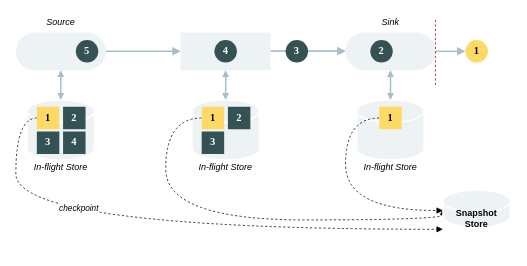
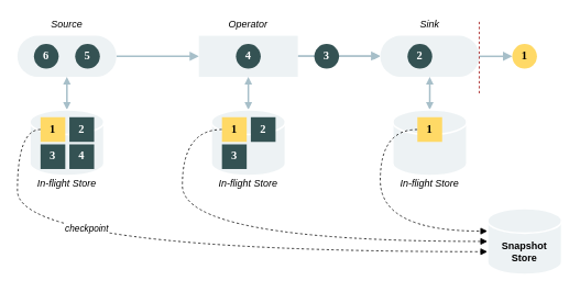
  <mxCell id="0" />
  <mxCell id="1" parent="0" />
  <mxCell id="2" style="edgeStyle=orthogonalEdgeStyle;rounded=1;orthogonalLoop=1;jettySize=auto;html=1;entryX=0;entryY=0.5;entryDx=0;entryDy=0;fontColor=#000000;endArrow=block;endFill=1;strokeColor=#A7BFC9;strokeWidth=2;" edge="1" parent="1"><mxGeometry relative="1" as="geometry"><mxPoint x="360" y="67.58" as="sourcePoint" /><mxPoint x="460" y="67.58" as="targetPoint" /></mxGeometry></mxCell>
  <mxCell id="3" style="edgeStyle=orthogonalEdgeStyle;rounded=0;orthogonalLoop=1;jettySize=auto;html=1;entryX=0;entryY=0.5;entryDx=0;entryDy=0;fontColor=#000000;endArrow=block;endFill=1;strokeColor=#A7BFC9;" edge="1" parent="1" source="12" target="10"><mxGeometry relative="1" as="geometry" /></mxCell>
  <mxCell id="4" style="edgeStyle=orthogonalEdgeStyle;rounded=1;orthogonalLoop=1;jettySize=auto;html=1;entryX=0;entryY=0.5;entryDx=0;entryDy=0;fontColor=#000000;endArrow=block;endFill=1;strokeColor=#A7BFC9;strokeWidth=2;" edge="1" parent="1" source="6" target="12"><mxGeometry relative="1" as="geometry" /></mxCell>
  <mxCell id="5" style="edgeStyle=orthogonalEdgeStyle;curved=1;orthogonalLoop=1;jettySize=auto;html=1;entryX=0.5;entryY=0;entryDx=0;entryDy=0;entryPerimeter=0;fontColor=#000000;endArrow=block;endFill=1;startSize=4;endSize=4;sourcePerimeterSpacing=0;strokeWidth=2;fillColor=#A7BFC9;startArrow=block;startFill=1;strokeColor=#A7BFC9;" edge="1" parent="1" source="6" target="13"><mxGeometry relative="1" as="geometry" /></mxCell>
  <mxCell id="6" value="" style="rounded=1;whiteSpace=wrap;html=1;arcSize=50;fillColor=#EDF2F4;strokeWidth=2;strokeColor=none;" vertex="1" parent="1"><mxGeometry x="20" y="43" width="120" height="50" as="geometry" /></mxCell>
  <mxCell id="7" value="&lt;b style=&quot;font-size: 14px&quot;&gt;1&lt;/b&gt;" style="ellipse;whiteSpace=wrap;html=1;aspect=fixed;fontSize=14;fontFamily=Tahoma;strokeWidth=2;strokeColor=none;fillColor=#FFD966;" vertex="1" parent="1"><mxGeometry x="620" y="53" width="30" height="30" as="geometry" /></mxCell>
  <mxCell id="8" style="edgeStyle=orthogonalEdgeStyle;rounded=1;orthogonalLoop=1;jettySize=auto;html=1;entryX=0;entryY=0.5;entryDx=0;entryDy=0;fontColor=#000000;endArrow=block;endFill=1;strokeColor=#A7BFC9;strokeWidth=2;" edge="1" parent="1" source="10" target="7"><mxGeometry relative="1" as="geometry" /></mxCell>
  <mxCell id="9" style="edgeStyle=orthogonalEdgeStyle;curved=1;orthogonalLoop=1;jettySize=auto;html=1;entryX=0.5;entryY=0;entryDx=0;entryDy=0;entryPerimeter=0;fontColor=#000000;startArrow=block;startFill=1;endArrow=block;endFill=1;startSize=4;endSize=4;sourcePerimeterSpacing=0;strokeColor=#A7BFC9;strokeWidth=2;fillColor=#A7BFC9;" edge="1" parent="1" source="10" target="22"><mxGeometry relative="1" as="geometry" /></mxCell>
  <mxCell id="10" value="" style="rounded=1;whiteSpace=wrap;html=1;arcSize=50;fillColor=#EDF2F4;strokeWidth=2;strokeColor=none;" vertex="1" parent="1"><mxGeometry x="460" y="43" width="120" height="50" as="geometry" /></mxCell>
  <mxCell id="11" style="edgeStyle=orthogonalEdgeStyle;curved=1;orthogonalLoop=1;jettySize=auto;html=1;entryX=0.5;entryY=0;entryDx=0;entryDy=0;entryPerimeter=0;fontColor=#000000;startArrow=block;startFill=1;endArrow=block;endFill=1;startSize=4;endSize=4;sourcePerimeterSpacing=0;strokeColor=#A7BFC9;strokeWidth=2;fillColor=#A7BFC9;" edge="1" parent="1" source="12" target="20"><mxGeometry relative="1" as="geometry" /></mxCell>
  <mxCell id="12" value="" style="rounded=0;whiteSpace=wrap;html=1;fontColor=#FFFFFF;fillColor=#EDF2F4;strokeWidth=2;strokeColor=none;" vertex="1" parent="1"><mxGeometry x="240" y="43" width="120" height="50" as="geometry" /></mxCell>
  <mxCell id="13" value="" style="shape=cylinder3;whiteSpace=wrap;html=1;boundedLbl=1;backgroundOutline=1;size=15;fillColor=#EDF2F4;strokeColor=#FFFFFF;strokeWidth=2;" vertex="1" parent="1"><mxGeometry x="35" y="133" width="90" height="80" as="geometry" /></mxCell>
  <mxCell id="14" value="&lt;b style=&quot;font-size: 14px&quot;&gt;2&lt;/b&gt;" style="ellipse;whiteSpace=wrap;html=1;aspect=fixed;fontSize=14;fontFamily=Tahoma;strokeWidth=2;strokeColor=none;fillColor=#345253;fontColor=#FFFFFF;" vertex="1" parent="1"><mxGeometry x="493" y="53" width="30" height="30" as="geometry" /></mxCell>
  <mxCell id="15" value="&lt;b style=&quot;font-size: 14px&quot;&gt;3&lt;/b&gt;" style="ellipse;whiteSpace=wrap;html=1;aspect=fixed;fontSize=14;fontFamily=Tahoma;strokeWidth=2;strokeColor=none;fillColor=#345253;fontColor=#FFFFFF;" vertex="1" parent="1"><mxGeometry x="380" y="53" width="30" height="30" as="geometry" /></mxCell>
  <mxCell id="16" value="&lt;b style=&quot;font-size: 14px&quot;&gt;4&lt;/b&gt;" style="ellipse;whiteSpace=wrap;html=1;aspect=fixed;fontSize=14;fontFamily=Tahoma;strokeWidth=2;strokeColor=none;fillColor=#345253;fontColor=#FFFFFF;" vertex="1" parent="1"><mxGeometry x="285" y="53" width="30" height="30" as="geometry" /></mxCell>
- <mxCell id="17" value="&lt;b style=&quot;font-size: 14px&quot;&gt;5&lt;/b&gt;" style="ellipse;whiteSpace=wrap;html=1;aspect=fixed;fontSize=14;fontFamily=Tahoma;strokeWidth=2;strokeColor=none;fillColor=#345253;fontColor=#FFFFFF;" vertex="1" parent="1"><mxGeometry x="100" y="53" width="30" height="30" as="geometry" /></mxCell>
+ <mxCell id="17" value="&lt;b style=&quot;font-size: 14px&quot;&gt;5&lt;/b&gt;" style="ellipse;whiteSpace=wrap;html=1;aspect=fixed;fontSize=14;fontFamily=Tahoma;strokeWidth=2;strokeColor=none;fillColor=#345253;fontColor=#FFFFFF;" vertex="1" parent="1"><mxGeometry x="90" y="53" width="30" height="30" as="geometry" /></mxCell>
+ <mxCell id="18" value="&lt;b style=&quot;font-size: 14px&quot;&gt;6&lt;/b&gt;" style="ellipse;whiteSpace=wrap;html=1;aspect=fixed;fontSize=14;fontFamily=Tahoma;strokeWidth=2;strokeColor=none;fillColor=#345253;fontColor=#FFFFFF;" vertex="1" parent="1"><mxGeometry x="40" y="53" width="30" height="30" as="geometry" /></mxCell>
  <mxCell id="19" value="" style="endArrow=none;dashed=1;html=1;fontColor=#000000;strokeColor=#990000;" edge="1" parent="1"><mxGeometry width="50" height="50" relative="1" as="geometry"><mxPoint x="580" y="113" as="sourcePoint" /><mxPoint x="580" y="23" as="targetPoint" /></mxGeometry></mxCell>
  <mxCell id="20" value="" style="shape=cylinder3;whiteSpace=wrap;html=1;boundedLbl=1;backgroundOutline=1;size=15;fillColor=#EDF2F4;strokeColor=#FFFFFF;strokeWidth=2;" vertex="1" parent="1"><mxGeometry x="255" y="133" width="90" height="80" as="geometry" /></mxCell>
  <mxCell id="21" style="edgeStyle=orthogonalEdgeStyle;curved=1;orthogonalLoop=1;jettySize=auto;html=1;entryX=0;entryY=0.5;entryDx=0;entryDy=0;entryPerimeter=0;fontColor=#000000;endArrow=block;endFill=1;strokeWidth=1;exitX=0;exitY=0.5;exitDx=0;exitDy=0;dashed=1;" edge="1" parent="1" source="39" target="26"><mxGeometry relative="1" as="geometry"><mxPoint x="268" y="157" as="sourcePoint" /><Array as="points"><mxPoint x="220" y="157" /><mxPoint x="220" y="293" /></Array></mxGeometry></mxCell>
  <mxCell id="22" value="" style="shape=cylinder3;whiteSpace=wrap;html=1;boundedLbl=1;backgroundOutline=1;size=15;fillColor=#EDF2F4;strokeColor=#FFFFFF;strokeWidth=2;" vertex="1" parent="1"><mxGeometry x="475" y="133" width="90" height="80" as="geometry" /></mxCell>
  <mxCell id="23" style="edgeStyle=orthogonalEdgeStyle;curved=1;orthogonalLoop=1;jettySize=auto;html=1;entryX=0;entryY=0;entryDx=0;entryDy=27.5;entryPerimeter=0;fontColor=#000000;endArrow=block;endFill=1;strokeWidth=1;exitX=0;exitY=0.5;exitDx=0;exitDy=0;dashed=1;" edge="1" parent="1" source="40" target="26"><mxGeometry relative="1" as="geometry"><mxPoint x="505" y="157" as="sourcePoint" /><Array as="points"><mxPoint x="460" y="157" /><mxPoint x="460" y="280" /></Array></mxGeometry></mxCell>
  <mxCell id="24" style="edgeStyle=orthogonalEdgeStyle;curved=1;orthogonalLoop=1;jettySize=auto;html=1;exitX=0;exitY=0.5;exitDx=0;exitDy=0;entryX=0;entryY=0;entryDx=0;entryDy=52.5;entryPerimeter=0;fontColor=#000000;endArrow=block;endFill=1;strokeWidth=1;dashed=1;" edge="1" parent="1" source="33" target="26"><mxGeometry relative="1" as="geometry"><mxPoint x="48" y="157" as="sourcePoint" /><Array as="points"><mxPoint x="20" y="157" /><mxPoint x="20" y="305" /></Array></mxGeometry></mxCell>
  <mxCell id="25" value="checkpoint" style="edgeLabel;html=1;align=center;verticalAlign=middle;resizable=0;points=[];fontColor=#000000;fontStyle=2" vertex="1" connectable="0" parent="24"><mxGeometry x="-0.303" y="29" relative="1" as="geometry"><mxPoint as="offset" /></mxGeometry></mxCell>
- <mxCell id="26" value="Snapshot&lt;br&gt;Store" style="shape=cylinder3;whiteSpace=wrap;html=1;boundedLbl=1;backgroundOutline=1;size=15;fillColor=#EDF2F4;strokeColor=#FFFFFF;strokeWidth=2;fontStyle=1" vertex="1" parent="1"><mxGeometry x="590" y="253" width="90" height="50" as="geometry" /></mxCell>
+ <mxCell id="26" value="Snapshot&lt;br&gt;Store" style="shape=cylinder3;whiteSpace=wrap;html=1;boundedLbl=1;backgroundOutline=1;size=15;fillColor=#EDF2F4;strokeColor=#FFFFFF;strokeWidth=2;fontStyle=1" vertex="1" parent="1"><mxGeometry x="590" y="253" width="90" height="80" as="geometry" /></mxCell>
  <mxCell id="27" value="In-flight Store" style="text;html=1;strokeColor=none;fillColor=none;align=center;verticalAlign=middle;whiteSpace=wrap;rounded=0;fontColor=#000000;fontStyle=2" vertex="1" parent="1"><mxGeometry x="25" y="213" width="110" height="20" as="geometry" /></mxCell>
  <mxCell id="28" value="In-flight Store" style="text;html=1;strokeColor=none;fillColor=none;align=center;verticalAlign=middle;whiteSpace=wrap;rounded=0;fontColor=#000000;fontStyle=2" vertex="1" parent="1"><mxGeometry x="245" y="213" width="110" height="20" as="geometry" /></mxCell>
  <mxCell id="29" value="In-flight Store" style="text;html=1;strokeColor=none;fillColor=none;align=center;verticalAlign=middle;whiteSpace=wrap;rounded=0;fontColor=#000000;fontStyle=2" vertex="1" parent="1"><mxGeometry x="465" y="213" width="110" height="20" as="geometry" /></mxCell>
  <mxCell id="30" value="Source" style="text;html=1;strokeColor=none;fillColor=none;align=center;verticalAlign=middle;whiteSpace=wrap;rounded=0;fontColor=#000000;fontStyle=2" vertex="1" parent="1"><mxGeometry x="60" y="20" width="40" height="20" as="geometry" /></mxCell>
+ <mxCell id="31" value="Operator" style="text;html=1;strokeColor=none;fillColor=none;align=center;verticalAlign=middle;whiteSpace=wrap;rounded=0;fontColor=#000000;fontStyle=2" vertex="1" parent="1"><mxGeometry x="280" y="20" width="40" height="20" as="geometry" /></mxCell>
  <mxCell id="32" value="Sink" style="text;html=1;strokeColor=none;fillColor=none;align=center;verticalAlign=middle;whiteSpace=wrap;rounded=0;fontColor=#000000;fontStyle=2" vertex="1" parent="1"><mxGeometry x="500" y="20" width="40" height="20" as="geometry" /></mxCell>
  <mxCell id="33" value="1" style="whiteSpace=wrap;html=1;aspect=fixed;fontColor=#000000;strokeWidth=2;fillColor=#FFD966;strokeColor=none;fontStyle=1;fontSize=14;fontFamily=Tahoma;" vertex="1" parent="1"><mxGeometry x="48" y="142" width="30" height="30" as="geometry" /></mxCell>
  <mxCell id="34" value="2" style="whiteSpace=wrap;html=1;aspect=fixed;strokeWidth=2;strokeColor=none;fontStyle=1;fontSize=14;fontFamily=Tahoma;fontColor=#FFFFFF;fillColor=#345253;" vertex="1" parent="1"><mxGeometry x="83" y="142" width="30" height="30" as="geometry" /></mxCell>
  <mxCell id="35" value="3" style="whiteSpace=wrap;html=1;aspect=fixed;strokeWidth=2;strokeColor=none;fontStyle=1;fontSize=14;fontFamily=Tahoma;fontColor=#FFFFFF;fillColor=#345253;" vertex="1" parent="1"><mxGeometry x="48" y="175" width="30" height="30" as="geometry" /></mxCell>
  <mxCell id="36" value="4" style="whiteSpace=wrap;html=1;aspect=fixed;strokeWidth=2;strokeColor=none;fontStyle=1;fontSize=14;fontFamily=Tahoma;fontColor=#FFFFFF;fillColor=#345253;" vertex="1" parent="1"><mxGeometry x="83" y="175" width="30" height="30" as="geometry" /></mxCell>
  <mxCell id="37" value="3" style="whiteSpace=wrap;html=1;aspect=fixed;strokeWidth=2;strokeColor=none;fontStyle=1;fontSize=14;fontFamily=Tahoma;fontColor=#FFFFFF;fillColor=#345253;" vertex="1" parent="1"><mxGeometry x="268" y="175" width="30" height="30" as="geometry" /></mxCell>
  <mxCell id="38" value="2" style="whiteSpace=wrap;html=1;aspect=fixed;strokeWidth=2;strokeColor=none;fontStyle=1;fontSize=14;fontFamily=Tahoma;fontColor=#FFFFFF;fillColor=#345253;" vertex="1" parent="1"><mxGeometry x="303" y="142" width="30" height="30" as="geometry" /></mxCell>
  <mxCell id="39" value="1" style="whiteSpace=wrap;html=1;aspect=fixed;fontColor=#000000;strokeWidth=2;fillColor=#FFD966;strokeColor=none;fontStyle=1;fontSize=14;fontFamily=Tahoma;" vertex="1" parent="1"><mxGeometry x="268" y="142" width="30" height="30" as="geometry" /></mxCell>
  <mxCell id="40" value="1" style="whiteSpace=wrap;html=1;aspect=fixed;fontColor=#000000;strokeWidth=2;fillColor=#FFD966;strokeColor=none;fontStyle=1;fontSize=14;fontFamily=Tahoma;" vertex="1" parent="1"><mxGeometry x="505" y="142" width="30" height="30" as="geometry" /></mxCell>
